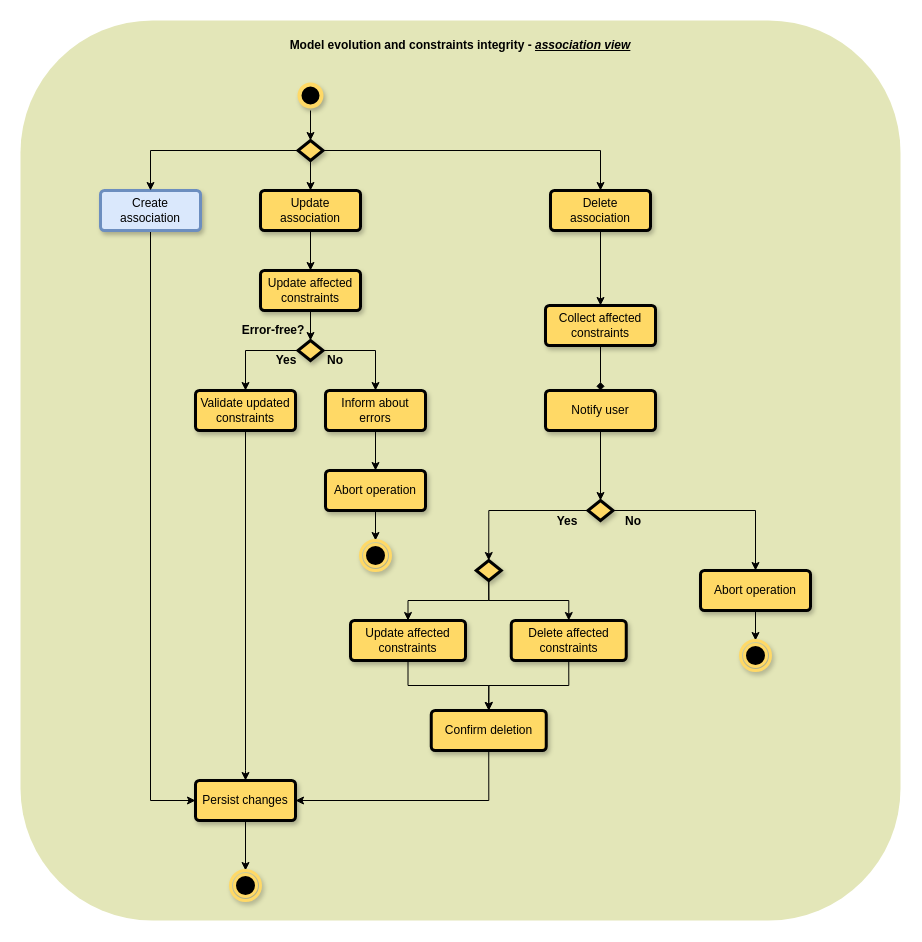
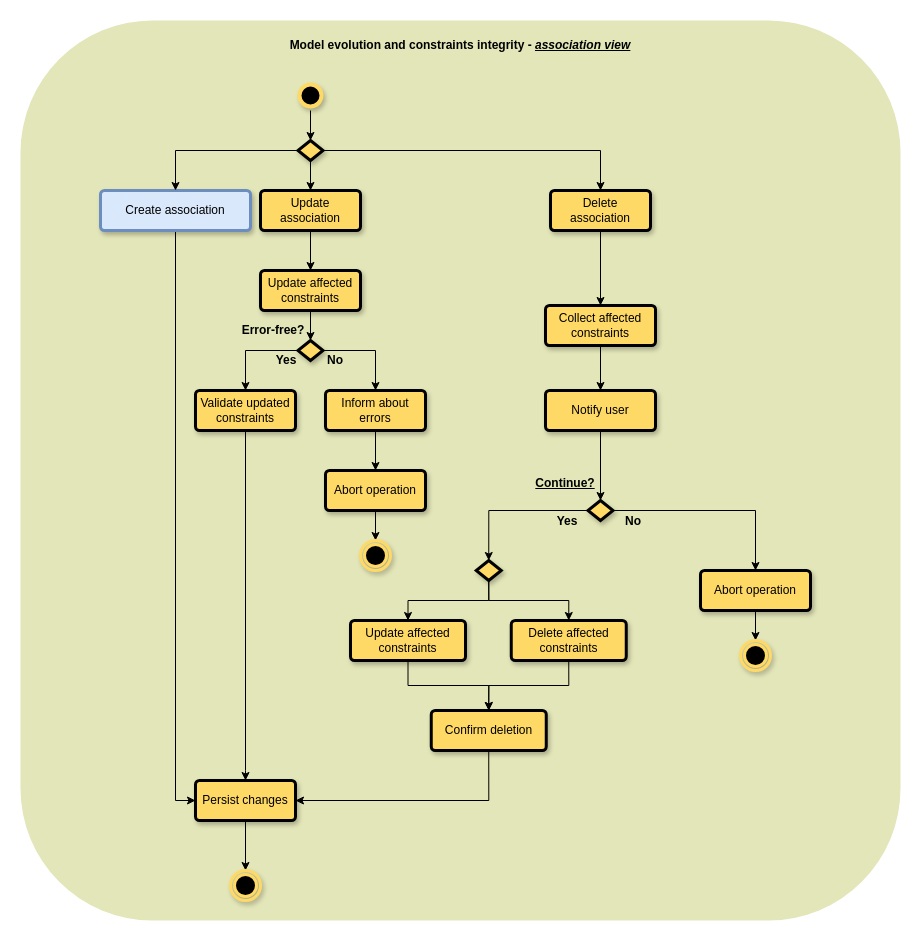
  <mxCell id="0" />
  <mxCell id="1" parent="0" />
  <mxCell id="2" value="" style="rounded=1;whiteSpace=wrap;html=1;shadow=0;sketch=0;strokeColor=none;strokeWidth=4;fillColor=#E3E6B8;gradientColor=none;" parent="1" vertex="1"><mxGeometry x="20" width="880" height="900" as="geometry" y="20" /></mxCell>
  <mxCell id="3" style="edgeStyle=orthogonalEdgeStyle;rounded=0;orthogonalLoop=1;jettySize=auto;html=1;exitX=0.5;exitY=1;exitDx=0;exitDy=0;entryX=0.5;entryY=0;entryDx=0;entryDy=0;" parent="1" source="4" target="16" edge="1"><mxGeometry relative="1" as="geometry" /></mxCell>
  <mxCell id="4" value="" style="ellipse;html=1;shape=startState;fillColor=#000000;strokeColor=#FFD966;strokeWidth=4;shadow=1;" parent="1" vertex="1"><mxGeometry x="295" y="80" width="30" height="30" as="geometry" /></mxCell>
  <mxCell id="5" style="edgeStyle=orthogonalEdgeStyle;rounded=0;orthogonalLoop=1;jettySize=auto;html=1;exitX=0.5;exitY=1;exitDx=0;exitDy=0;entryX=0.5;entryY=0;entryDx=0;entryDy=0;" parent="1" source="6" target="12" edge="1"><mxGeometry relative="1" as="geometry" /></mxCell>
  <mxCell id="6" value="Update association" style="rounded=1;arcSize=10;whiteSpace=wrap;html=1;align=center;strokeColor=#000000;strokeWidth=3;fillColor=#FFD966;perimeterSpacing=0;shadow=1;" parent="1" vertex="1"><mxGeometry x="260" y="190" width="100" height="40" as="geometry" /></mxCell>
  <mxCell id="7" style="edgeStyle=orthogonalEdgeStyle;rounded=0;orthogonalLoop=1;jettySize=auto;html=1;exitX=0.5;exitY=1;exitDx=0;exitDy=0;entryX=0;entryY=0.5;entryDx=0;entryDy=0;" parent="1" source="8" target="30" edge="1"><mxGeometry relative="1" as="geometry" /></mxCell>
- <mxCell id="8" value="Create association" style="rounded=1;arcSize=10;whiteSpace=wrap;html=1;align=center;strokeColor=#6c8ebf;strokeWidth=3;fillColor=#dae8fc;perimeterSpacing=0;shadow=1;" parent="1" vertex="1"><mxGeometry x="100" y="190" width="100" height="40" as="geometry" /></mxCell>
+ <mxCell id="8" value="Create association" style="rounded=1;arcSize=10;whiteSpace=wrap;html=1;align=center;strokeColor=#6c8ebf;strokeWidth=3;fillColor=#dae8fc;perimeterSpacing=0;shadow=1;" parent="1" vertex="1"><mxGeometry x="100" y="190" width="150" height="40" as="geometry" /></mxCell>
  <mxCell id="9" style="edgeStyle=orthogonalEdgeStyle;rounded=0;orthogonalLoop=1;jettySize=auto;html=1;exitX=0.5;exitY=1;exitDx=0;exitDy=0;entryX=0.5;entryY=0;entryDx=0;entryDy=0;" parent="1" source="10" target="32" edge="1"><mxGeometry relative="1" as="geometry"><mxPoint x="600" y="270" as="targetPoint" /></mxGeometry></mxCell>
  <mxCell id="10" value="Delete association" style="rounded=1;arcSize=10;whiteSpace=wrap;html=1;align=center;strokeColor=#000000;strokeWidth=3;fillColor=#FFD966;perimeterSpacing=0;shadow=1;" parent="1" vertex="1"><mxGeometry x="550" y="190" width="100" height="40" as="geometry" /></mxCell>
  <mxCell id="11" style="edgeStyle=orthogonalEdgeStyle;rounded=0;orthogonalLoop=1;jettySize=auto;html=1;exitX=0.5;exitY=1;exitDx=0;exitDy=0;entryX=0.5;entryY=0;entryDx=0;entryDy=0;" parent="1" source="12" target="23" edge="1"><mxGeometry relative="1" as="geometry" /></mxCell>
  <mxCell id="12" value="Update affected constraints&lt;span style=&quot;color: rgba(0, 0, 0, 0); font-family: monospace; font-size: 0px; text-align: start;&quot;&gt;%3CmxGraphModel%3E%3Croot%3E%3CmxCell%20id%3D%220%22%2F%3E%3CmxCell%20id%3D%221%22%20parent%3D%220%22%2F%3E%3CmxCell%20id%3D%222%22%20value%3D%22%22%20style%3D%22rhombus%3BwhiteSpace%3Dwrap%3Bhtml%3D1%3BfillColor%3D%23FFD966%3BstrokeColor%3D%23000000%3BstrokeWidth%3D3%3Bshadow%3D1%3B%22%20vertex%3D%221%22%20parent%3D%221%22%3E%3CmxGeometry%20x%3D%22413%22%20y%3D%22180%22%20width%3D%2225%22%20height%3D%2220%22%20as%3D%22geometry%22%2F%3E%3C%2FmxCell%3E%3C%2Froot%3E%3C%2FmxGraphModel%3E&lt;/span&gt;" style="rounded=1;arcSize=10;whiteSpace=wrap;html=1;align=center;strokeColor=#000000;strokeWidth=3;fillColor=#FFD966;perimeterSpacing=0;shadow=1;" parent="1" vertex="1"><mxGeometry x="260" y="270" width="100" height="40" as="geometry" /></mxCell>
  <mxCell id="13" style="edgeStyle=orthogonalEdgeStyle;rounded=0;orthogonalLoop=1;jettySize=auto;html=1;exitX=0;exitY=0.5;exitDx=0;exitDy=0;entryX=0.5;entryY=0;entryDx=0;entryDy=0;" parent="1" source="16" target="8" edge="1"><mxGeometry relative="1" as="geometry" /></mxCell>
  <mxCell id="14" style="edgeStyle=orthogonalEdgeStyle;rounded=0;orthogonalLoop=1;jettySize=auto;html=1;exitX=0.5;exitY=1;exitDx=0;exitDy=0;entryX=0.5;entryY=0;entryDx=0;entryDy=0;" parent="1" source="16" target="6" edge="1"><mxGeometry relative="1" as="geometry" /></mxCell>
  <mxCell id="15" style="edgeStyle=orthogonalEdgeStyle;rounded=0;orthogonalLoop=1;jettySize=auto;html=1;exitX=1;exitY=0.5;exitDx=0;exitDy=0;entryX=0.5;entryY=0;entryDx=0;entryDy=0;" parent="1" source="16" target="10" edge="1"><mxGeometry relative="1" as="geometry" /></mxCell>
  <mxCell id="16" value="" style="rhombus;whiteSpace=wrap;html=1;fillColor=#FFD966;strokeColor=#000000;strokeWidth=3;shadow=1;" parent="1" vertex="1"><mxGeometry x="297.5" y="140" width="25" height="20" as="geometry" /></mxCell>
  <mxCell id="17" style="edgeStyle=orthogonalEdgeStyle;rounded=0;orthogonalLoop=1;jettySize=auto;html=1;exitX=0.5;exitY=1;exitDx=0;exitDy=0;entryX=0.5;entryY=0;entryDx=0;entryDy=0;" parent="1" source="18" target="30" edge="1"><mxGeometry relative="1" as="geometry"><Array as="points"><mxPoint x="245" y="770" /></Array></mxGeometry></mxCell>
  <mxCell id="18" value="Validate updated constraints&lt;span style=&quot;color: rgba(0, 0, 0, 0); font-family: monospace; font-size: 0px; text-align: start;&quot;&gt;%3CmxGraphModel%3E%3Croot%3E%3CmxCell%20id%3D%220%22%2F%3E%3CmxCell%20id%3D%221%22%20parent%3D%220%22%2F%3E%3CmxCell%20id%3D%222%22%20value%3D%22%22%20style%3D%22rhombus%3BwhiteSpace%3Dwrap%3Bhtml%3D1%3BfillColor%3D%23FFD966%3BstrokeColor%3D%23000000%3BstrokeWidth%3D3%3Bshadow%3D1%3B%22%20vertex%3D%221%22%20parent%3D%221%22%3E%3CmxGeometry%20x%3D%22413%22%20y%3D%22180%22%20width%3D%2225%22%20height%3D%2220%22%20as%3D%22geometry%22%2F%3E%3C%2FmxCell%3E%3C%2Froot%3E%3C%2FmxGraphModel%3E&lt;/span&gt;" style="rounded=1;arcSize=10;whiteSpace=wrap;html=1;align=center;strokeColor=#000000;strokeWidth=3;fillColor=#FFD966;perimeterSpacing=0;shadow=1;" parent="1" vertex="1"><mxGeometry x="195" y="390" width="100" height="40" as="geometry" /></mxCell>
  <mxCell id="19" style="edgeStyle=orthogonalEdgeStyle;rounded=0;orthogonalLoop=1;jettySize=auto;html=1;exitX=0.5;exitY=1;exitDx=0;exitDy=0;entryX=0.5;entryY=0;entryDx=0;entryDy=0;" parent="1" source="20" target="25" edge="1"><mxGeometry relative="1" as="geometry" /></mxCell>
  <mxCell id="20" value="Inform about errors" style="rounded=1;arcSize=10;whiteSpace=wrap;html=1;align=center;strokeColor=#000000;strokeWidth=3;fillColor=#FFD966;perimeterSpacing=0;shadow=1;" parent="1" vertex="1"><mxGeometry x="325" y="390" width="100" height="40" as="geometry" /></mxCell>
  <mxCell id="21" style="edgeStyle=orthogonalEdgeStyle;rounded=0;orthogonalLoop=1;jettySize=auto;html=1;exitX=0;exitY=0.5;exitDx=0;exitDy=0;entryX=0.5;entryY=0;entryDx=0;entryDy=0;" parent="1" source="23" target="18" edge="1"><mxGeometry relative="1" as="geometry" /></mxCell>
  <mxCell id="22" style="edgeStyle=orthogonalEdgeStyle;rounded=0;orthogonalLoop=1;jettySize=auto;html=1;exitX=1;exitY=0.5;exitDx=0;exitDy=0;entryX=0.5;entryY=0;entryDx=0;entryDy=0;" parent="1" source="23" target="20" edge="1"><mxGeometry relative="1" as="geometry" /></mxCell>
  <mxCell id="23" value="" style="rhombus;whiteSpace=wrap;html=1;fillColor=#FFD966;strokeColor=#000000;strokeWidth=3;shadow=1;" parent="1" vertex="1"><mxGeometry x="297.5" y="340" width="25" height="20" as="geometry" /></mxCell>
  <mxCell id="24" style="edgeStyle=orthogonalEdgeStyle;rounded=0;jumpStyle=line;orthogonalLoop=1;jettySize=auto;html=1;exitX=0.5;exitY=1;exitDx=0;exitDy=0;entryX=0.5;entryY=0;entryDx=0;entryDy=0;" parent="1" source="25" target="50" edge="1"><mxGeometry relative="1" as="geometry" /></mxCell>
  <mxCell id="25" value="Abort operation" style="rounded=1;arcSize=10;whiteSpace=wrap;html=1;align=center;strokeColor=#000000;strokeWidth=3;fillColor=#FFD966;perimeterSpacing=0;shadow=1;" parent="1" vertex="1"><mxGeometry x="325" y="470" width="100" height="40" as="geometry" /></mxCell>
  <mxCell id="26" value="&lt;b&gt;Error-free?&lt;/b&gt;" style="text;html=1;strokeColor=none;fillColor=none;align=center;verticalAlign=middle;whiteSpace=wrap;rounded=0;" parent="1" vertex="1"><mxGeometry x="240" y="315" width="66" height="30" as="geometry" /></mxCell>
  <mxCell id="27" value="&lt;b&gt;Yes&lt;/b&gt;" style="text;html=1;strokeColor=none;fillColor=none;align=center;verticalAlign=middle;whiteSpace=wrap;rounded=0;" parent="1" vertex="1"><mxGeometry x="266" y="345" width="40" height="30" as="geometry" /></mxCell>
  <mxCell id="28" value="&lt;b&gt;No&lt;/b&gt;" style="text;html=1;strokeColor=none;fillColor=none;align=center;verticalAlign=middle;whiteSpace=wrap;rounded=0;" parent="1" vertex="1"><mxGeometry x="315" y="345" width="40" height="30" as="geometry" /></mxCell>
  <mxCell id="29" style="edgeStyle=orthogonalEdgeStyle;rounded=0;orthogonalLoop=1;jettySize=auto;html=1;exitX=0.5;exitY=1;exitDx=0;exitDy=0;entryX=0.5;entryY=0;entryDx=0;entryDy=0;" parent="1" source="30" target="49" edge="1"><mxGeometry relative="1" as="geometry" /></mxCell>
  <mxCell id="30" value="Persist changes" style="rounded=1;arcSize=10;whiteSpace=wrap;html=1;align=center;strokeColor=#000000;strokeWidth=3;fillColor=#FFD966;perimeterSpacing=0;shadow=1;" parent="1" vertex="1"><mxGeometry x="195" y="780" width="100" height="40" as="geometry" /></mxCell>
- <mxCell id="31" style="edgeStyle=orthogonalEdgeStyle;rounded=0;orthogonalLoop=1;jettySize=auto;html=1;exitX=0.5;exitY=1;exitDx=0;exitDy=0;entryX=0.5;entryY=0;entryDx=0;entryDy=0;endArrow=diamond;" parent="1" source="32" target="34" edge="1"><mxGeometry relative="1" as="geometry" /></mxCell>
+ <mxCell id="31" style="edgeStyle=orthogonalEdgeStyle;rounded=0;orthogonalLoop=1;jettySize=auto;html=1;exitX=0.5;exitY=1;exitDx=0;exitDy=0;entryX=0.5;entryY=0;entryDx=0;entryDy=0;" parent="1" source="32" target="34" edge="1"><mxGeometry relative="1" as="geometry" /></mxCell>
  <mxCell id="32" value="Collect affected constraints" style="rounded=1;arcSize=10;whiteSpace=wrap;html=1;align=center;strokeColor=#000000;strokeWidth=3;fillColor=#FFD966;perimeterSpacing=0;shadow=1;" parent="1" vertex="1"><mxGeometry x="545" y="305" width="110" height="40" as="geometry" /></mxCell>
  <mxCell id="33" style="edgeStyle=orthogonalEdgeStyle;rounded=0;orthogonalLoop=1;jettySize=auto;html=1;exitX=0.5;exitY=1;exitDx=0;exitDy=0;entryX=0.5;entryY=0;entryDx=0;entryDy=0;" parent="1" source="34" target="37" edge="1"><mxGeometry relative="1" as="geometry" /></mxCell>
  <mxCell id="34" value="Notify user" style="rounded=1;arcSize=10;whiteSpace=wrap;html=1;align=center;strokeColor=#000000;strokeWidth=3;fillColor=#FFD966;perimeterSpacing=0;shadow=1;" parent="1" vertex="1"><mxGeometry x="545" y="390" width="110" height="40" as="geometry" /></mxCell>
  <mxCell id="35" style="edgeStyle=orthogonalEdgeStyle;rounded=0;orthogonalLoop=1;jettySize=auto;html=1;exitX=0;exitY=0.5;exitDx=0;exitDy=0;entryX=0.5;entryY=0;entryDx=0;entryDy=0;" parent="1" source="37" target="48" edge="1"><mxGeometry relative="1" as="geometry" /></mxCell>
  <mxCell id="36" style="edgeStyle=orthogonalEdgeStyle;rounded=0;orthogonalLoop=1;jettySize=auto;html=1;exitX=1;exitY=0.5;exitDx=0;exitDy=0;entryX=0.5;entryY=0;entryDx=0;entryDy=0;" parent="1" source="37" target="39" edge="1"><mxGeometry relative="1" as="geometry" /></mxCell>
  <mxCell id="37" value="" style="rhombus;whiteSpace=wrap;html=1;fillColor=#FFD966;strokeColor=#000000;strokeWidth=3;shadow=1;" parent="1" vertex="1"><mxGeometry x="587.5" y="500" width="25" height="20" as="geometry" /></mxCell>
  <mxCell id="38" style="edgeStyle=orthogonalEdgeStyle;rounded=0;jumpStyle=line;orthogonalLoop=1;jettySize=auto;html=1;exitX=0.5;exitY=1;exitDx=0;exitDy=0;entryX=0.5;entryY=0;entryDx=0;entryDy=0;" parent="1" source="39" target="51" edge="1"><mxGeometry relative="1" as="geometry" /></mxCell>
  <mxCell id="39" value="Abort operation" style="rounded=1;arcSize=10;whiteSpace=wrap;html=1;align=center;strokeColor=#000000;strokeWidth=3;fillColor=#FFD966;perimeterSpacing=0;shadow=1;" parent="1" vertex="1"><mxGeometry x="700" y="570" width="110" height="40" as="geometry" /></mxCell>
  <mxCell id="40" style="edgeStyle=orthogonalEdgeStyle;rounded=0;orthogonalLoop=1;jettySize=auto;html=1;exitX=0.5;exitY=1;exitDx=0;exitDy=0;entryX=0.5;entryY=0;entryDx=0;entryDy=0;" parent="1" source="41" target="45" edge="1"><mxGeometry relative="1" as="geometry" /></mxCell>
  <mxCell id="41" value="Update affected constraints" style="rounded=1;arcSize=10;whiteSpace=wrap;html=1;align=center;strokeColor=#000000;strokeWidth=3;fillColor=#FFD966;perimeterSpacing=0;shadow=1;" parent="1" vertex="1"><mxGeometry x="350" y="620" width="115" height="40" as="geometry" /></mxCell>
  <mxCell id="42" style="edgeStyle=orthogonalEdgeStyle;rounded=0;orthogonalLoop=1;jettySize=auto;html=1;exitX=0.5;exitY=1;exitDx=0;exitDy=0;entryX=0.5;entryY=0;entryDx=0;entryDy=0;" parent="1" source="43" target="45" edge="1"><mxGeometry relative="1" as="geometry" /></mxCell>
  <mxCell id="43" value="Delete affected constraints" style="rounded=1;arcSize=10;whiteSpace=wrap;html=1;align=center;strokeColor=#000000;strokeWidth=3;fillColor=#FFD966;perimeterSpacing=0;shadow=1;" parent="1" vertex="1"><mxGeometry x="510.75" y="620" width="115" height="40" as="geometry" /></mxCell>
  <mxCell id="44" style="edgeStyle=orthogonalEdgeStyle;rounded=0;orthogonalLoop=1;jettySize=auto;html=1;exitX=0.5;exitY=1;exitDx=0;exitDy=0;entryX=1;entryY=0.5;entryDx=0;entryDy=0;jumpStyle=line;" parent="1" source="45" target="30" edge="1"><mxGeometry relative="1" as="geometry" /></mxCell>
  <mxCell id="45" value="Confirm deletion" style="rounded=1;arcSize=10;whiteSpace=wrap;html=1;align=center;strokeColor=#000000;strokeWidth=3;fillColor=#FFD966;perimeterSpacing=0;shadow=1;" parent="1" vertex="1"><mxGeometry x="430.75" y="710" width="115" height="40" as="geometry" /></mxCell>
  <mxCell id="46" style="edgeStyle=orthogonalEdgeStyle;rounded=0;orthogonalLoop=1;jettySize=auto;html=1;exitX=0.5;exitY=1;exitDx=0;exitDy=0;entryX=0.5;entryY=0;entryDx=0;entryDy=0;" parent="1" source="48" target="41" edge="1"><mxGeometry relative="1" as="geometry" /></mxCell>
  <mxCell id="47" style="edgeStyle=orthogonalEdgeStyle;rounded=0;orthogonalLoop=1;jettySize=auto;html=1;exitX=0.5;exitY=1;exitDx=0;exitDy=0;entryX=0.5;entryY=0;entryDx=0;entryDy=0;" parent="1" source="48" target="43" edge="1"><mxGeometry relative="1" as="geometry" /></mxCell>
  <mxCell id="48" value="" style="rhombus;whiteSpace=wrap;html=1;fillColor=#FFD966;strokeColor=#000000;strokeWidth=3;shadow=1;" parent="1" vertex="1"><mxGeometry x="475.75" y="560" width="25" height="20" as="geometry" /></mxCell>
  <mxCell id="49" value="" style="ellipse;html=1;shape=endState;fillColor=#000000;strokeColor=#FFD966;strokeWidth=3;shadow=1;" parent="1" vertex="1"><mxGeometry x="230" y="870" width="30" height="30" as="geometry" /></mxCell>
  <mxCell id="50" value="" style="ellipse;html=1;shape=endState;fillColor=#000000;strokeColor=#FFD966;strokeWidth=3;shadow=1;" parent="1" vertex="1"><mxGeometry x="360" y="540" width="30" height="30" as="geometry" /></mxCell>
  <mxCell id="51" value="" style="ellipse;html=1;shape=endState;fillColor=#000000;strokeColor=#FFD966;strokeWidth=3;shadow=1;" parent="1" vertex="1"><mxGeometry x="740" y="640" width="30" height="30" as="geometry" /></mxCell>
+ <mxCell id="52" value="&lt;b&gt;&lt;u&gt;Continue?&lt;/u&gt;&lt;/b&gt;" style="text;html=1;strokeColor=none;fillColor=none;align=center;verticalAlign=middle;whiteSpace=wrap;rounded=0;" parent="1" vertex="1"><mxGeometry x="510" y="468" width="110" height="30" as="geometry" /></mxCell>
  <mxCell id="53" value="&lt;b&gt;Yes&lt;/b&gt;" style="text;html=1;strokeColor=none;fillColor=none;align=center;verticalAlign=middle;whiteSpace=wrap;rounded=0;" parent="1" vertex="1"><mxGeometry x="547" y="506" width="40" height="30" as="geometry" /></mxCell>
  <mxCell id="54" value="&lt;b&gt;No&lt;/b&gt;" style="text;html=1;strokeColor=none;fillColor=none;align=center;verticalAlign=middle;whiteSpace=wrap;rounded=0;" parent="1" vertex="1"><mxGeometry x="613" y="506" width="40" height="30" as="geometry" /></mxCell>
  <mxCell id="55" value="&lt;b&gt;Model evolution and constraints integrity - &lt;i&gt;&lt;u&gt;association view&lt;/u&gt;&lt;/i&gt;&lt;/b&gt;" style="text;html=1;strokeColor=none;fillColor=none;align=center;verticalAlign=middle;whiteSpace=wrap;rounded=0;" parent="1" vertex="1"><mxGeometry x="260" y="30" width="400" height="30" as="geometry" /></mxCell>
